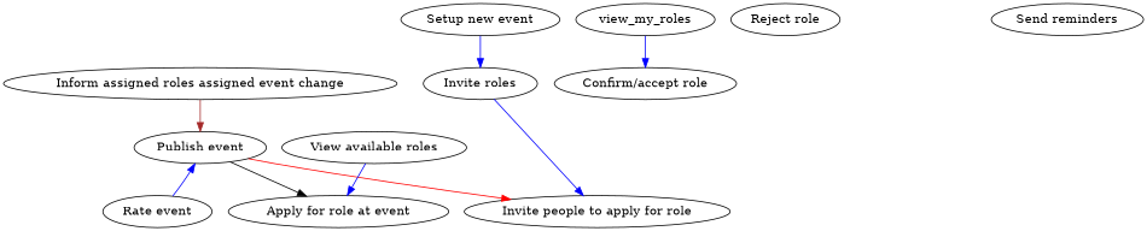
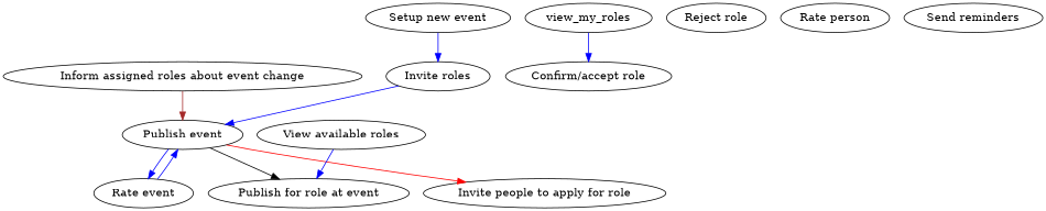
  digraph {
    edge [color=blue]
    n1 [label="Setup new event"]
    n2 [label="Invite roles"]
    n3 [label="Publish event"]
    n4 [label="Rate event"]
-   n5 [label="Apply for role at event"]
+   n5 [label="Publish for role at event"]
    n6 [label="Invite people to apply for role"]
-   n7 [label="Inform assigned roles assigned event change"]
+   n7 [label="Inform assigned roles about event change"]
    n8 [label="View available roles"]
    n9 [label="Confirm/accept role"]
    view_my_roles
    n11 [label="Reject role"]
+   n12 [label="Rate person"]
    n13 [label="Send reminders"]
    n1 -> n2
-   n2 -> n6
+   n2 -> n3
+   n3 -> n4
    n3 -> n5 [color=black]
    n3 -> n6 [color=red]
    n4 -> n3
    n7 -> n3 [color=brown]
    n8 -> n5
    view_my_roles -> n9
  }
